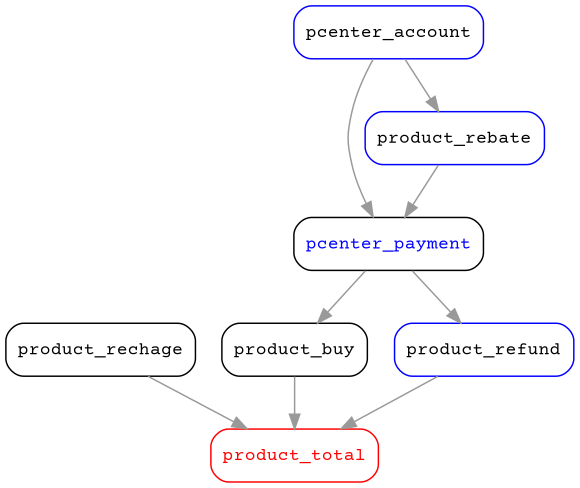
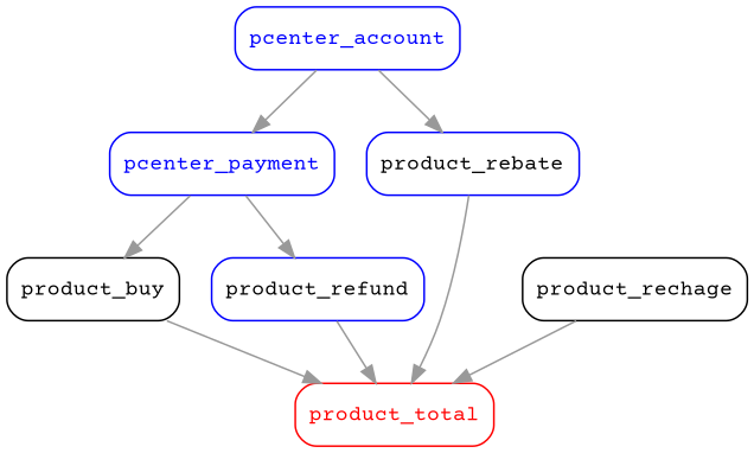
  digraph {
    fontname="Courier Prime"
    rankdir=TB
    node [color=blue fontcolor=black fontname="Courier Prime" fontsize=12 shape=box style=rounded]
    edge [color="#999999" fontcolor="#888888" fontname="Courier Prime" fontsize=10]
-   n1 [color=black fontcolor=blue label=pcenter_payment]
+   n1 [fontcolor=blue label=pcenter_payment]
    n2 [color=black label=product_buy]
    n3 [label=product_refund]
    n4 [color=red fontcolor=red label=product_total]
-   n5 [label=pcenter_account]
+   n5 [fontcolor=blue label=pcenter_account]
    n6 [label=product_rebate]
    n7 [color=black label=product_rechage]
    n1 -> n2
    n1 -> n3
    n2 -> n4
    n3 -> n4
    n5 -> n1
    n5 -> n6
-   n6 -> n1
+   n6 -> n4
    n7 -> n4
  }
